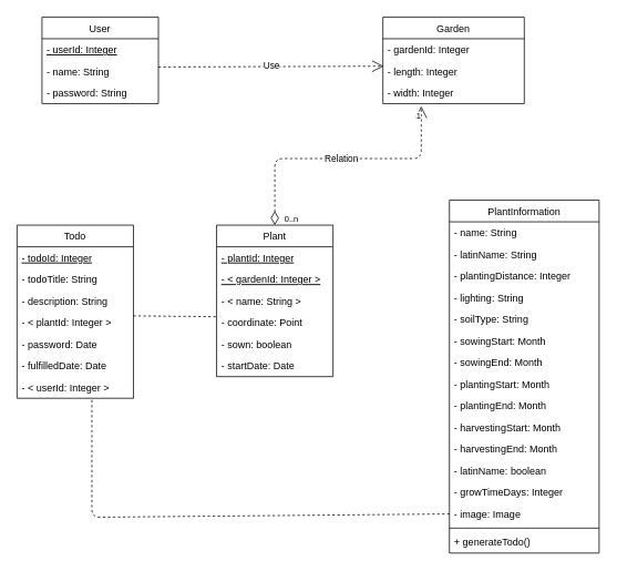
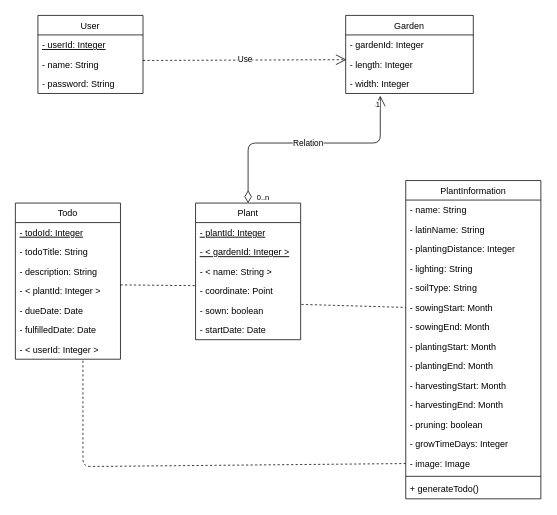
  <mxCell id="0" />
  <mxCell id="1" parent="0" />
  <mxCell id="2" value="User" style="swimlane;fontStyle=0;childLayout=stackLayout;horizontal=1;startSize=26;fillColor=none;horizontalStack=0;resizeParent=1;resizeParentMax=0;resizeLast=0;collapsible=1;marginBottom=0;" vertex="1" parent="1"><mxGeometry x="50" y="20" width="140" height="104" as="geometry" /></mxCell>
  <mxCell id="3" value="- userId: Integer" style="text;strokeColor=none;fillColor=none;align=left;verticalAlign=top;spacingLeft=4;spacingRight=4;overflow=hidden;rotatable=0;points=[[0,0.5],[1,0.5]];portConstraint=eastwest;fontStyle=4" vertex="1" parent="2"><mxGeometry y="26" width="140" height="26" as="geometry" /></mxCell>
  <mxCell id="4" value="- name: String" style="text;strokeColor=none;fillColor=none;align=left;verticalAlign=top;spacingLeft=4;spacingRight=4;overflow=hidden;rotatable=0;points=[[0,0.5],[1,0.5]];portConstraint=eastwest;" vertex="1" parent="2"><mxGeometry y="52" width="140" height="26" as="geometry" /></mxCell>
  <mxCell id="5" value="- password: String" style="text;strokeColor=none;fillColor=none;align=left;verticalAlign=top;spacingLeft=4;spacingRight=4;overflow=hidden;rotatable=0;points=[[0,0.5],[1,0.5]];portConstraint=eastwest;" vertex="1" parent="2"><mxGeometry y="78" width="140" height="26" as="geometry" /></mxCell>
  <mxCell id="6" value="Garden" style="swimlane;fontStyle=0;childLayout=stackLayout;horizontal=1;startSize=26;fillColor=none;horizontalStack=0;resizeParent=1;resizeParentMax=0;resizeLast=0;collapsible=1;marginBottom=0;resizeHeight=1;resizeWidth=1;" vertex="1" parent="1"><mxGeometry x="460" y="20" width="170" height="104" as="geometry"><mxRectangle x="480" y="150" width="70" height="26" as="alternateBounds" /></mxGeometry></mxCell>
  <mxCell id="7" value="- gardenId: Integer" style="text;strokeColor=none;fillColor=none;align=left;verticalAlign=top;spacingLeft=4;spacingRight=4;overflow=hidden;rotatable=0;points=[[0,0.5],[1,0.5]];portConstraint=eastwest;" vertex="1" parent="6"><mxGeometry y="26" width="170" height="26" as="geometry" /></mxCell>
  <mxCell id="8" value="- length: Integer" style="text;strokeColor=none;fillColor=none;align=left;verticalAlign=top;spacingLeft=4;spacingRight=4;overflow=hidden;rotatable=0;points=[[0,0.5],[1,0.5]];portConstraint=eastwest;" vertex="1" parent="6"><mxGeometry y="52" width="170" height="26" as="geometry" /></mxCell>
  <mxCell id="9" value="- width: Integer" style="text;strokeColor=none;fillColor=none;align=left;verticalAlign=top;spacingLeft=4;spacingRight=4;overflow=hidden;rotatable=0;points=[[0,0.5],[1,0.5]];portConstraint=eastwest;" vertex="1" parent="6"><mxGeometry y="78" width="170" height="26" as="geometry" /></mxCell>
  <mxCell id="10" value="PlantInformation" style="swimlane;fontStyle=0;childLayout=stackLayout;horizontal=1;startSize=26;fillColor=none;horizontalStack=0;resizeParent=1;resizeParentMax=0;resizeLast=0;collapsible=1;marginBottom=0;" vertex="1" parent="1"><mxGeometry x="540" y="240" width="180" height="424" as="geometry" /></mxCell>
  <mxCell id="11" value="- name: String" style="text;strokeColor=none;fillColor=none;align=left;verticalAlign=top;spacingLeft=4;spacingRight=4;overflow=hidden;rotatable=0;points=[[0,0.5],[1,0.5]];portConstraint=eastwest;" vertex="1" parent="10"><mxGeometry y="26" width="180" height="26" as="geometry" /></mxCell>
  <mxCell id="12" value="- latinName: String" style="text;strokeColor=none;fillColor=none;align=left;verticalAlign=top;spacingLeft=4;spacingRight=4;overflow=hidden;rotatable=0;points=[[0,0.5],[1,0.5]];portConstraint=eastwest;" vertex="1" parent="10"><mxGeometry y="52" width="180" height="26" as="geometry" /></mxCell>
  <mxCell id="13" value="- plantingDistance: Integer" style="text;strokeColor=none;fillColor=none;align=left;verticalAlign=top;spacingLeft=4;spacingRight=4;overflow=hidden;rotatable=0;points=[[0,0.5],[1,0.5]];portConstraint=eastwest;" vertex="1" parent="10"><mxGeometry y="78" width="180" height="26" as="geometry" /></mxCell>
  <mxCell id="14" value="- lighting: String" style="text;strokeColor=none;fillColor=none;align=left;verticalAlign=top;spacingLeft=4;spacingRight=4;overflow=hidden;rotatable=0;points=[[0,0.5],[1,0.5]];portConstraint=eastwest;" vertex="1" parent="10"><mxGeometry y="104" width="180" height="26" as="geometry" /></mxCell>
  <mxCell id="15" value="- soilType: String" style="text;strokeColor=none;fillColor=none;align=left;verticalAlign=top;spacingLeft=4;spacingRight=4;overflow=hidden;rotatable=0;points=[[0,0.5],[1,0.5]];portConstraint=eastwest;" vertex="1" parent="10"><mxGeometry y="130" width="180" height="26" as="geometry" /></mxCell>
  <mxCell id="16" value="- sowingStart: Month" style="text;strokeColor=none;fillColor=none;align=left;verticalAlign=top;spacingLeft=4;spacingRight=4;overflow=hidden;rotatable=0;points=[[0,0.5],[1,0.5]];portConstraint=eastwest;" vertex="1" parent="10"><mxGeometry y="156" width="180" height="26" as="geometry" /></mxCell>
  <mxCell id="17" value="- sowingEnd: Month" style="text;strokeColor=none;fillColor=none;align=left;verticalAlign=top;spacingLeft=4;spacingRight=4;overflow=hidden;rotatable=0;points=[[0,0.5],[1,0.5]];portConstraint=eastwest;" vertex="1" parent="10"><mxGeometry y="182" width="180" height="26" as="geometry" /></mxCell>
  <mxCell id="18" value="- plantingStart: Month" style="text;strokeColor=none;fillColor=none;align=left;verticalAlign=top;spacingLeft=4;spacingRight=4;overflow=hidden;rotatable=0;points=[[0,0.5],[1,0.5]];portConstraint=eastwest;" vertex="1" parent="10"><mxGeometry y="208" width="180" height="26" as="geometry" /></mxCell>
  <mxCell id="19" value="- plantingEnd: Month" style="text;strokeColor=none;fillColor=none;align=left;verticalAlign=top;spacingLeft=4;spacingRight=4;overflow=hidden;rotatable=0;points=[[0,0.5],[1,0.5]];portConstraint=eastwest;" vertex="1" parent="10"><mxGeometry y="234" width="180" height="26" as="geometry" /></mxCell>
  <mxCell id="20" value="- harvestingStart: Month" style="text;strokeColor=none;fillColor=none;align=left;verticalAlign=top;spacingLeft=4;spacingRight=4;overflow=hidden;rotatable=0;points=[[0,0.5],[1,0.5]];portConstraint=eastwest;" vertex="1" parent="10"><mxGeometry y="260" width="180" height="26" as="geometry" /></mxCell>
  <mxCell id="21" value="- harvestingEnd: Month" style="text;strokeColor=none;fillColor=none;align=left;verticalAlign=top;spacingLeft=4;spacingRight=4;overflow=hidden;rotatable=0;points=[[0,0.5],[1,0.5]];portConstraint=eastwest;" vertex="1" parent="10"><mxGeometry y="286" width="180" height="26" as="geometry" /></mxCell>
- <mxCell id="22" value="- latinName: boolean" style="text;strokeColor=none;fillColor=none;align=left;verticalAlign=top;spacingLeft=4;spacingRight=4;overflow=hidden;rotatable=0;points=[[0,0.5],[1,0.5]];portConstraint=eastwest;" vertex="1" parent="10"><mxGeometry y="312" width="180" height="26" as="geometry" /></mxCell>
+ <mxCell id="22" value="- pruning: boolean" style="text;strokeColor=none;fillColor=none;align=left;verticalAlign=top;spacingLeft=4;spacingRight=4;overflow=hidden;rotatable=0;points=[[0,0.5],[1,0.5]];portConstraint=eastwest;" vertex="1" parent="10"><mxGeometry y="312" width="180" height="26" as="geometry" /></mxCell>
  <mxCell id="23" value="- growTimeDays: Integer" style="text;strokeColor=none;fillColor=none;align=left;verticalAlign=top;spacingLeft=4;spacingRight=4;overflow=hidden;rotatable=0;points=[[0,0.5],[1,0.5]];portConstraint=eastwest;" vertex="1" parent="10"><mxGeometry y="338" width="180" height="26" as="geometry" /></mxCell>
  <mxCell id="24" value="- image: Image" style="text;strokeColor=none;fillColor=none;align=left;verticalAlign=top;spacingLeft=4;spacingRight=4;overflow=hidden;rotatable=0;points=[[0,0.5],[1,0.5]];portConstraint=eastwest;" vertex="1" parent="10"><mxGeometry y="364" width="180" height="26" as="geometry" /></mxCell>
  <mxCell id="25" value="" style="line;strokeWidth=1;fillColor=none;align=left;verticalAlign=middle;spacingTop=-1;spacingLeft=3;spacingRight=3;rotatable=0;labelPosition=right;points=[];portConstraint=eastwest;" vertex="1" parent="10"><mxGeometry y="390" width="180" height="8" as="geometry" /></mxCell>
  <mxCell id="26" value="+ generateTodo()" style="text;strokeColor=none;fillColor=none;align=left;verticalAlign=top;spacingLeft=4;spacingRight=4;overflow=hidden;rotatable=0;points=[[0,0.5],[1,0.5]];portConstraint=eastwest;" vertex="1" parent="10"><mxGeometry y="398" width="180" height="26" as="geometry" /></mxCell>
  <mxCell id="27" value="Plant" style="swimlane;fontStyle=0;childLayout=stackLayout;horizontal=1;startSize=26;fillColor=none;horizontalStack=0;resizeParent=1;resizeParentMax=0;resizeLast=0;collapsible=1;marginBottom=0;" vertex="1" parent="1"><mxGeometry x="260" y="270" width="140" height="182" as="geometry" /></mxCell>
  <mxCell id="28" value="- plantId: Integer" style="text;strokeColor=none;fillColor=none;align=left;verticalAlign=top;spacingLeft=4;spacingRight=4;overflow=hidden;rotatable=0;points=[[0,0.5],[1,0.5]];portConstraint=eastwest;fontStyle=4" vertex="1" parent="27"><mxGeometry y="26" width="140" height="26" as="geometry" /></mxCell>
  <mxCell id="29" value="- &lt; gardenId: Integer &gt;" style="text;strokeColor=none;fillColor=none;align=left;verticalAlign=top;spacingLeft=4;spacingRight=4;overflow=hidden;rotatable=0;points=[[0,0.5],[1,0.5]];portConstraint=eastwest;fontStyle=4" vertex="1" parent="27"><mxGeometry y="52" width="140" height="26" as="geometry" /></mxCell>
  <mxCell id="30" value="- &lt; name: String &gt;" style="text;strokeColor=none;fillColor=none;align=left;verticalAlign=top;spacingLeft=4;spacingRight=4;overflow=hidden;rotatable=0;points=[[0,0.5],[1,0.5]];portConstraint=eastwest;" vertex="1" parent="27"><mxGeometry y="78" width="140" height="26" as="geometry" /></mxCell>
  <mxCell id="31" value="- coordinate: Point" style="text;strokeColor=none;fillColor=none;align=left;verticalAlign=top;spacingLeft=4;spacingRight=4;overflow=hidden;rotatable=0;points=[[0,0.5],[1,0.5]];portConstraint=eastwest;" vertex="1" parent="27"><mxGeometry y="104" width="140" height="26" as="geometry" /></mxCell>
  <mxCell id="32" value="- sown: boolean" style="text;strokeColor=none;fillColor=none;align=left;verticalAlign=top;spacingLeft=4;spacingRight=4;overflow=hidden;rotatable=0;points=[[0,0.5],[1,0.5]];portConstraint=eastwest;" vertex="1" parent="27"><mxGeometry y="130" width="140" height="26" as="geometry" /></mxCell>
  <mxCell id="33" value="- startDate: Date" style="text;strokeColor=none;fillColor=none;align=left;verticalAlign=top;spacingLeft=4;spacingRight=4;overflow=hidden;rotatable=0;points=[[0,0.5],[1,0.5]];portConstraint=eastwest;" vertex="1" parent="27"><mxGeometry y="156" width="140" height="26" as="geometry" /></mxCell>
  <mxCell id="34" value="Use" style="endArrow=open;endSize=12;dashed=1;html=1;entryX=0.006;entryY=0.269;entryDx=0;entryDy=0;exitX=1;exitY=0.308;exitDx=0;exitDy=0;exitPerimeter=0;entryPerimeter=0;" edge="1" parent="1" source="4" target="8"><mxGeometry width="160" relative="1" as="geometry"><mxPoint x="190" y="85" as="sourcePoint" /><mxPoint x="390" y="80" as="targetPoint" /></mxGeometry></mxCell>
- <mxCell id="35" value="Relation" style="endArrow=open;html=1;endSize=12;startArrow=diamondThin;startSize=14;startFill=0;edgeStyle=orthogonalEdgeStyle;entryX=0.271;entryY=1.115;entryDx=0;entryDy=0;entryPerimeter=0;dashed=1;" edge="1" parent="1" source="27" target="9"><mxGeometry relative="1" as="geometry"><mxPoint x="360" y="190" as="sourcePoint" /><mxPoint x="520" y="190" as="targetPoint" /><Array as="points"><mxPoint x="330" y="190" /><mxPoint x="506" y="190" /></Array></mxGeometry></mxCell>
+ <mxCell id="35" value="Relation" style="endArrow=open;html=1;endSize=12;startArrow=diamondThin;startSize=14;startFill=0;edgeStyle=orthogonalEdgeStyle;entryX=0.271;entryY=1.115;entryDx=0;entryDy=0;entryPerimeter=0;" edge="1" parent="1" source="27" target="9"><mxGeometry relative="1" as="geometry"><mxPoint x="360" y="190" as="sourcePoint" /><mxPoint x="520" y="190" as="targetPoint" /><Array as="points"><mxPoint x="330" y="190" /><mxPoint x="506" y="190" /></Array></mxGeometry></mxCell>
  <mxCell id="36" value="0..n" style="resizable=0;html=1;align=left;verticalAlign=top;labelBackgroundColor=#ffffff;fontSize=10;" connectable="0" vertex="1" parent="35"><mxGeometry x="-1" relative="1" as="geometry"><mxPoint x="10" y="-20" as="offset" /></mxGeometry></mxCell>
  <mxCell id="37" value="1" style="resizable=0;html=1;align=right;verticalAlign=top;labelBackgroundColor=#ffffff;fontSize=10;" connectable="0" vertex="1" parent="35"><mxGeometry x="1" relative="1" as="geometry" /></mxCell>
  <mxCell id="38" value="Todo" style="swimlane;fontStyle=0;childLayout=stackLayout;horizontal=1;startSize=26;fillColor=none;horizontalStack=0;resizeParent=1;resizeParentMax=0;resizeLast=0;collapsible=1;marginBottom=0;" vertex="1" parent="1"><mxGeometry x="20" y="270" width="140" height="208" as="geometry" /></mxCell>
  <mxCell id="39" value="- todoId: Integer" style="text;strokeColor=none;fillColor=none;align=left;verticalAlign=top;spacingLeft=4;spacingRight=4;overflow=hidden;rotatable=0;points=[[0,0.5],[1,0.5]];portConstraint=eastwest;fontStyle=4" vertex="1" parent="38"><mxGeometry y="26" width="140" height="26" as="geometry" /></mxCell>
  <mxCell id="40" value="- todoTitle: String" style="text;strokeColor=none;fillColor=none;align=left;verticalAlign=top;spacingLeft=4;spacingRight=4;overflow=hidden;rotatable=0;points=[[0,0.5],[1,0.5]];portConstraint=eastwest;" vertex="1" parent="38"><mxGeometry y="52" width="140" height="26" as="geometry" /></mxCell>
  <mxCell id="41" value="- description: String" style="text;strokeColor=none;fillColor=none;align=left;verticalAlign=top;spacingLeft=4;spacingRight=4;overflow=hidden;rotatable=0;points=[[0,0.5],[1,0.5]];portConstraint=eastwest;" vertex="1" parent="38"><mxGeometry y="78" width="140" height="26" as="geometry" /></mxCell>
  <mxCell id="42" value="- &lt; plantId: Integer &gt;" style="text;strokeColor=none;fillColor=none;align=left;verticalAlign=top;spacingLeft=4;spacingRight=4;overflow=hidden;rotatable=0;points=[[0,0.5],[1,0.5]];portConstraint=eastwest;" vertex="1" parent="38"><mxGeometry y="104" width="140" height="26" as="geometry" /></mxCell>
- <mxCell id="43" value="- password: Date" style="text;strokeColor=none;fillColor=none;align=left;verticalAlign=top;spacingLeft=4;spacingRight=4;overflow=hidden;rotatable=0;points=[[0,0.5],[1,0.5]];portConstraint=eastwest;" vertex="1" parent="38"><mxGeometry y="130" width="140" height="26" as="geometry" /></mxCell>
+ <mxCell id="43" value="- dueDate: Date" style="text;strokeColor=none;fillColor=none;align=left;verticalAlign=top;spacingLeft=4;spacingRight=4;overflow=hidden;rotatable=0;points=[[0,0.5],[1,0.5]];portConstraint=eastwest;" vertex="1" parent="38"><mxGeometry y="130" width="140" height="26" as="geometry" /></mxCell>
  <mxCell id="44" value="- fulfilledDate: Date" style="text;strokeColor=none;fillColor=none;align=left;verticalAlign=top;spacingLeft=4;spacingRight=4;overflow=hidden;rotatable=0;points=[[0,0.5],[1,0.5]];portConstraint=eastwest;" vertex="1" parent="38"><mxGeometry y="156" width="140" height="26" as="geometry" /></mxCell>
  <mxCell id="45" value="- &lt; userId: Integer &gt;" style="text;strokeColor=none;fillColor=none;align=left;verticalAlign=top;spacingLeft=4;spacingRight=4;overflow=hidden;rotatable=0;points=[[0,0.5],[1,0.5]];portConstraint=eastwest;" vertex="1" parent="38"><mxGeometry y="182" width="140" height="26" as="geometry" /></mxCell>
  <mxCell id="46" value="" style="endArrow=none;dashed=1;html=1;entryX=0;entryY=0.5;entryDx=0;entryDy=0;" edge="1" parent="1" target="24"><mxGeometry width="50" height="50" relative="1" as="geometry"><mxPoint x="110" y="480" as="sourcePoint" /><mxPoint x="530" y="640" as="targetPoint" /><Array as="points"><mxPoint x="110" y="621" /></Array></mxGeometry></mxCell>
  <mxCell id="47" value="" style="endArrow=none;dashed=1;html=1;entryX=0;entryY=0.231;entryDx=0;entryDy=0;entryPerimeter=0;exitX=1;exitY=0.192;exitDx=0;exitDy=0;exitPerimeter=0;" edge="1" parent="1" source="42" target="31"><mxGeometry width="50" height="50" relative="1" as="geometry"><mxPoint x="180" y="390" as="sourcePoint" /><mxPoint x="240" y="350" as="targetPoint" /></mxGeometry></mxCell>
+ <mxCell id="48" value="" style="endArrow=none;dashed=1;html=1;entryX=0;entryY=0.5;entryDx=0;entryDy=0;exitX=1.007;exitY=0.192;exitDx=0;exitDy=0;exitPerimeter=0;" edge="1" parent="1" source="32" target="16"><mxGeometry width="50" height="50" relative="1" as="geometry"><mxPoint x="450" y="420" as="sourcePoint" /><mxPoint x="500" y="370" as="targetPoint" /></mxGeometry></mxCell>
